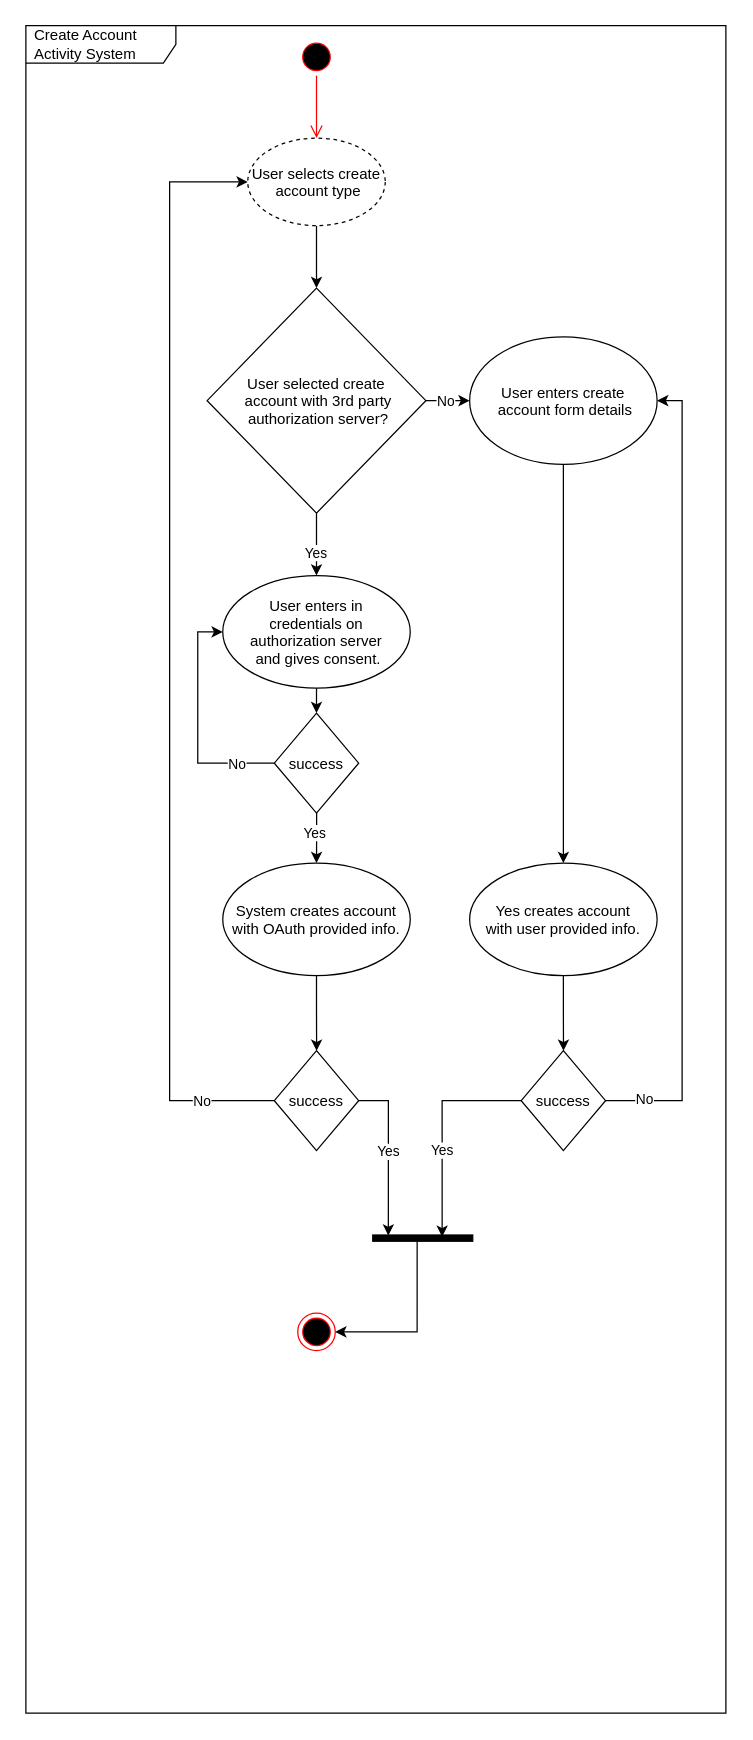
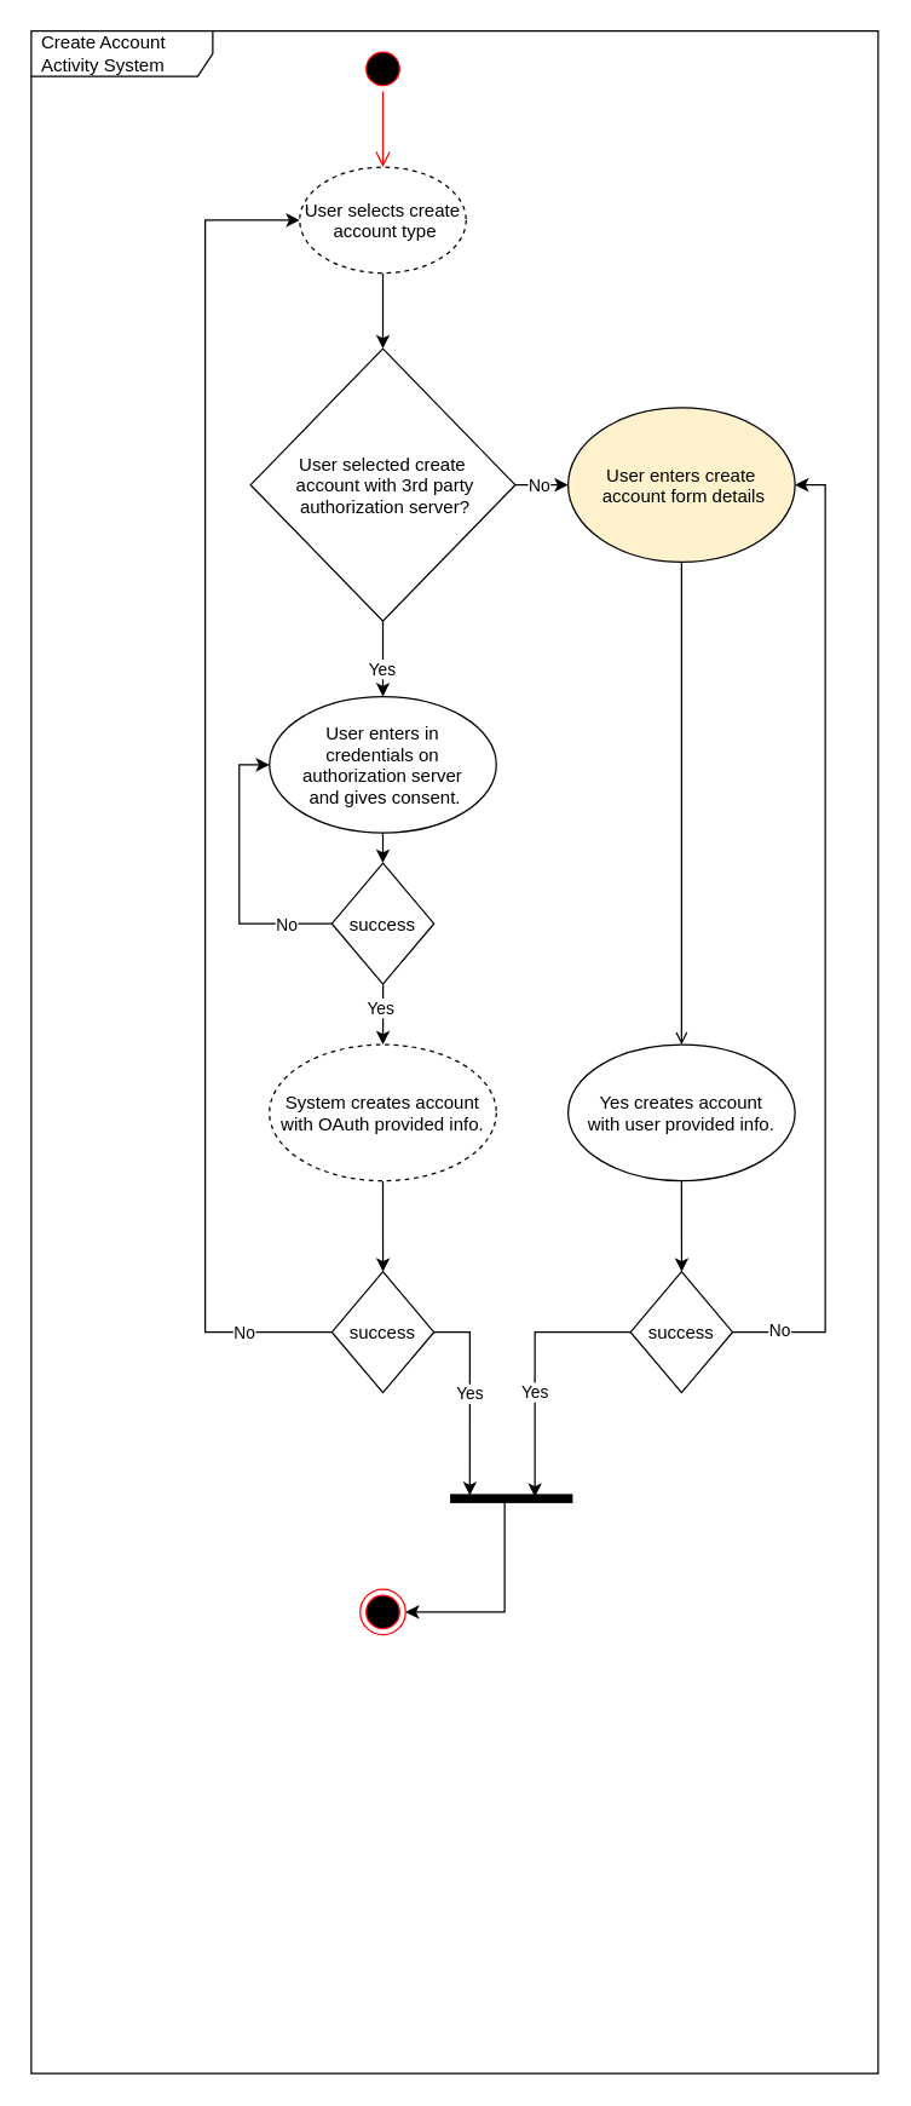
  <mxCell id="0" />
  <mxCell id="1" parent="0" />
  <mxCell id="2" value="Create Account Activity System" style="shape=umlFrame;whiteSpace=wrap;html=1;width=120;height=30;boundedLbl=1;verticalAlign=middle;align=left;spacingLeft=5;movable=0;resizable=1;rotatable=1;deletable=1;editable=1;connectable=1;" vertex="1" parent="1"><mxGeometry x="20" y="20" width="560" height="1350" as="geometry" /></mxCell>
  <mxCell id="3" value="" style="ellipse;html=1;shape=endState;fillColor=#000000;strokeColor=#ff0000;" vertex="1" parent="1"><mxGeometry x="237.5" y="1050" width="30" height="30" as="geometry" /></mxCell>
  <mxCell id="4" value="" style="ellipse;html=1;shape=startState;fillColor=#000000;strokeColor=#ff0000;" vertex="1" parent="1"><mxGeometry x="237.5" y="30" width="30" height="30" as="geometry" /></mxCell>
  <mxCell id="5" value="" style="edgeStyle=orthogonalEdgeStyle;html=1;verticalAlign=bottom;endArrow=open;endSize=8;strokeColor=#ff0000;rounded=0;entryX=0.5;entryY=0;entryDx=0;entryDy=0;" edge="1" parent="1" source="4" target="37"><mxGeometry relative="1" as="geometry"><mxPoint x="260" y="230" as="targetPoint" /></mxGeometry></mxCell>
  <mxCell id="6" value="" style="edgeStyle=orthogonalEdgeStyle;rounded=0;orthogonalLoop=1;jettySize=auto;html=1;entryX=0.5;entryY=0;entryDx=0;entryDy=0;" edge="1" parent="1" source="10" target="21"><mxGeometry relative="1" as="geometry" /></mxCell>
  <mxCell id="7" value="Yes" style="edgeLabel;html=1;align=center;verticalAlign=middle;resizable=0;points=[];" connectable="0" vertex="1" parent="6"><mxGeometry x="0.24" y="-1" relative="1" as="geometry"><mxPoint as="offset" /></mxGeometry></mxCell>
  <mxCell id="8" value="" style="edgeStyle=orthogonalEdgeStyle;rounded=0;orthogonalLoop=1;jettySize=auto;html=1;" edge="1" parent="1" source="10" target="19"><mxGeometry relative="1" as="geometry" /></mxCell>
  <mxCell id="9" value="No" style="edgeLabel;html=1;align=center;verticalAlign=middle;resizable=0;points=[];" connectable="0" vertex="1" parent="8"><mxGeometry x="0.2" y="-1" relative="1" as="geometry"><mxPoint x="-2" y="-1" as="offset" /></mxGeometry></mxCell>
  <mxCell id="10" value="User selected create&#10; account with 3rd party&#10; authorization server?" style="rhombus;" vertex="1" parent="1"><mxGeometry x="165" y="230" width="175" height="180" as="geometry" /></mxCell>
  <mxCell id="11" value="" style="edgeStyle=orthogonalEdgeStyle;rounded=0;orthogonalLoop=1;jettySize=auto;html=1;" edge="1" parent="1" source="12" target="17"><mxGeometry relative="1" as="geometry" /></mxCell>
- <mxCell id="12" value="System creates account &#10;with OAuth provided info." style="ellipse;" vertex="1" parent="1"><mxGeometry x="177.5" y="690" width="150" height="90" as="geometry" /></mxCell>
+ <mxCell id="12" value="System creates account &#10;with OAuth provided info." style="ellipse;dashed=1;" vertex="1" parent="1"><mxGeometry x="177.5" y="690" width="150" height="90" as="geometry" /></mxCell>
  <mxCell id="13" value="" style="edgeStyle=orthogonalEdgeStyle;rounded=0;orthogonalLoop=1;jettySize=auto;html=1;entryX=0.1;entryY=0.844;entryDx=0;entryDy=0;entryPerimeter=0;" edge="1" parent="1" source="17" target="35"><mxGeometry relative="1" as="geometry" /></mxCell>
  <mxCell id="14" value="Yes" style="edgeLabel;html=1;align=center;verticalAlign=middle;resizable=0;points=[];" connectable="0" vertex="1" parent="13"><mxGeometry x="-0.199" relative="1" as="geometry"><mxPoint y="11" as="offset" /></mxGeometry></mxCell>
  <mxCell id="15" style="edgeStyle=orthogonalEdgeStyle;rounded=0;orthogonalLoop=1;jettySize=auto;html=1;entryX=0;entryY=0.5;entryDx=0;entryDy=0;exitX=0;exitY=0.5;exitDx=0;exitDy=0;" edge="1" parent="1" source="17" target="37"><mxGeometry relative="1" as="geometry"><Array as="points"><mxPoint x="135" y="880" /><mxPoint x="135" y="145" /></Array></mxGeometry></mxCell>
  <mxCell id="16" value="No" style="edgeLabel;html=1;align=center;verticalAlign=middle;resizable=0;points=[];" connectable="0" vertex="1" parent="15"><mxGeometry x="-0.868" relative="1" as="geometry"><mxPoint as="offset" /></mxGeometry></mxCell>
  <mxCell id="17" value="success" style="rhombus;" vertex="1" parent="1"><mxGeometry x="218.75" y="840" width="67.5" height="80" as="geometry" /></mxCell>
- <mxCell id="18" style="edgeStyle=orthogonalEdgeStyle;rounded=0;orthogonalLoop=1;jettySize=auto;html=1;entryX=0.5;entryY=0;entryDx=0;entryDy=0;exitX=0.5;exitY=1;exitDx=0;exitDy=0;" edge="1" parent="1" source="19" target="28"><mxGeometry relative="1" as="geometry" /></mxCell>
- <mxCell id="19" value="User enters create&#10; account form details" style="ellipse;" vertex="1" parent="1"><mxGeometry x="375" y="269" width="150" height="102" as="geometry" /></mxCell>
+ <mxCell id="18" style="edgeStyle=orthogonalEdgeStyle;rounded=0;orthogonalLoop=1;jettySize=auto;html=1;entryX=0.5;entryY=0;entryDx=0;entryDy=0;exitX=0.5;exitY=1;exitDx=0;exitDy=0;endArrow=open;" edge="1" parent="1" source="19" target="28"><mxGeometry relative="1" as="geometry" /></mxCell>
+ <mxCell id="19" value="User enters create&#10; account form details" style="ellipse;fillColor=#fff2cc;" vertex="1" parent="1"><mxGeometry x="375" y="269" width="150" height="102" as="geometry" /></mxCell>
  <mxCell id="20" value="" style="edgeStyle=orthogonalEdgeStyle;rounded=0;orthogonalLoop=1;jettySize=auto;html=1;" edge="1" parent="1" source="21" target="26"><mxGeometry relative="1" as="geometry" /></mxCell>
  <mxCell id="21" value="User enters in &#10;credentials on &#10;authorization server&#10; and gives consent." style="ellipse;" vertex="1" parent="1"><mxGeometry x="177.5" y="460" width="150" height="90" as="geometry" /></mxCell>
  <mxCell id="22" value="" style="edgeStyle=orthogonalEdgeStyle;rounded=0;orthogonalLoop=1;jettySize=auto;html=1;" edge="1" parent="1" source="26" target="12"><mxGeometry relative="1" as="geometry" /></mxCell>
  <mxCell id="23" value="Yes" style="edgeLabel;html=1;align=center;verticalAlign=middle;resizable=0;points=[];" connectable="0" vertex="1" parent="22"><mxGeometry x="-0.199" y="-2" relative="1" as="geometry"><mxPoint as="offset" /></mxGeometry></mxCell>
  <mxCell id="24" style="edgeStyle=orthogonalEdgeStyle;rounded=0;orthogonalLoop=1;jettySize=auto;html=1;entryX=0;entryY=0.5;entryDx=0;entryDy=0;exitX=0;exitY=0.5;exitDx=0;exitDy=0;" edge="1" parent="1" source="26" target="21"><mxGeometry relative="1" as="geometry" /></mxCell>
  <mxCell id="25" value="No" style="edgeLabel;html=1;align=center;verticalAlign=middle;resizable=0;points=[];" connectable="0" vertex="1" parent="24"><mxGeometry x="-0.68" relative="1" as="geometry"><mxPoint as="offset" /></mxGeometry></mxCell>
  <mxCell id="26" value="success" style="rhombus;" vertex="1" parent="1"><mxGeometry x="218.75" y="570" width="67.5" height="80" as="geometry" /></mxCell>
  <mxCell id="27" value="" style="edgeStyle=orthogonalEdgeStyle;rounded=0;orthogonalLoop=1;jettySize=auto;html=1;" edge="1" parent="1" source="28" target="33"><mxGeometry relative="1" as="geometry" /></mxCell>
  <mxCell id="28" value="Yes creates account &#10;with user provided info." style="ellipse;" vertex="1" parent="1"><mxGeometry x="375" y="690" width="150" height="90" as="geometry" /></mxCell>
  <mxCell id="29" style="edgeStyle=orthogonalEdgeStyle;rounded=0;orthogonalLoop=1;jettySize=auto;html=1;entryX=0.3;entryY=0.306;entryDx=0;entryDy=0;entryPerimeter=0;" edge="1" parent="1" source="33" target="35"><mxGeometry relative="1" as="geometry" /></mxCell>
  <mxCell id="30" value="Yes" style="edgeLabel;html=1;align=center;verticalAlign=middle;resizable=0;points=[];" connectable="0" vertex="1" parent="29"><mxGeometry x="0.245" y="-1" relative="1" as="geometry"><mxPoint y="-4" as="offset" /></mxGeometry></mxCell>
  <mxCell id="31" style="edgeStyle=orthogonalEdgeStyle;rounded=0;orthogonalLoop=1;jettySize=auto;html=1;entryX=1;entryY=0.5;entryDx=0;entryDy=0;" edge="1" parent="1" source="33" target="19"><mxGeometry relative="1" as="geometry"><Array as="points"><mxPoint x="545" y="880" /><mxPoint x="545" y="320" /></Array></mxGeometry></mxCell>
  <mxCell id="32" value="No" style="edgeLabel;html=1;align=center;verticalAlign=middle;resizable=0;points=[];" connectable="0" vertex="1" parent="31"><mxGeometry x="-0.902" y="2" relative="1" as="geometry"><mxPoint as="offset" /></mxGeometry></mxCell>
  <mxCell id="33" value="success" style="rhombus;" vertex="1" parent="1"><mxGeometry x="416.25" y="840" width="67.5" height="80" as="geometry" /></mxCell>
  <mxCell id="34" style="edgeStyle=orthogonalEdgeStyle;rounded=0;orthogonalLoop=1;jettySize=auto;html=1;entryX=1;entryY=0.5;entryDx=0;entryDy=0;exitX=0.9;exitY=0.556;exitDx=0;exitDy=0;exitPerimeter=0;" edge="1" parent="1" source="35" target="3"><mxGeometry relative="1" as="geometry" /></mxCell>
  <mxCell id="35" value="" style="html=1;points=[];perimeter=orthogonalPerimeter;fillColor=strokeColor;align=left;verticalAlign=top;spacingLeft=10;rotation=90;" vertex="1" parent="1"><mxGeometry x="335" y="950" width="5" height="80" as="geometry" /></mxCell>
  <mxCell id="36" style="edgeStyle=orthogonalEdgeStyle;rounded=0;orthogonalLoop=1;jettySize=auto;html=1;entryX=0.5;entryY=0;entryDx=0;entryDy=0;" edge="1" parent="1" source="37" target="10"><mxGeometry relative="1" as="geometry" /></mxCell>
  <mxCell id="37" value="User selects create&#10; account type" style="ellipse;dashed=1;" vertex="1" parent="1"><mxGeometry x="197.5" y="110" width="110" height="70" as="geometry" /></mxCell>
